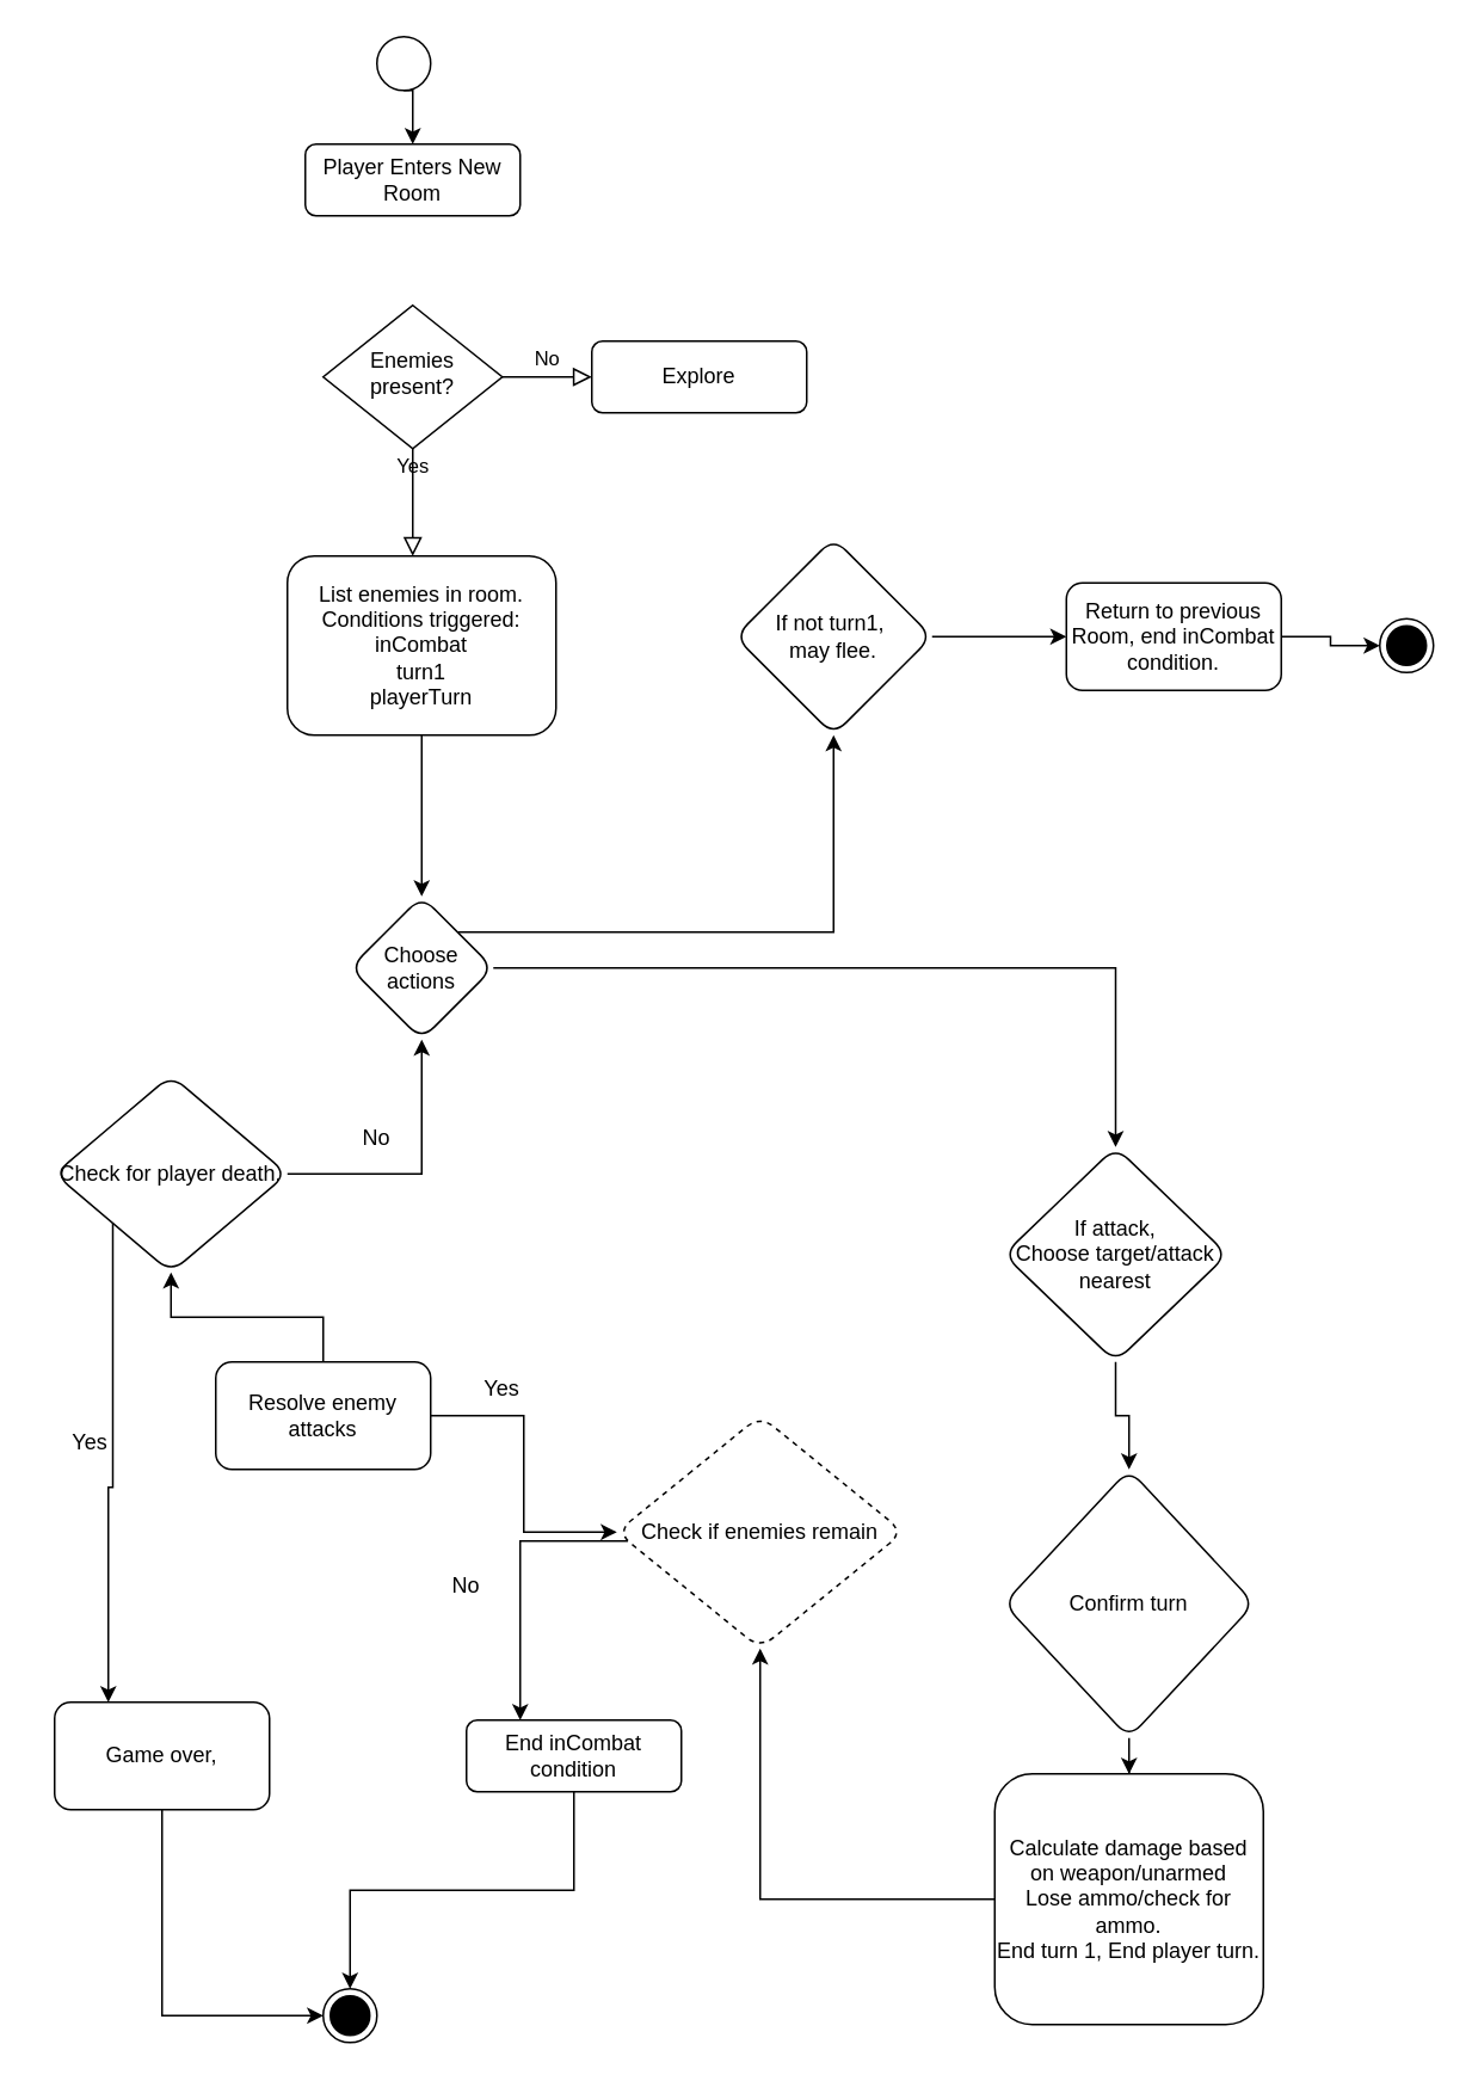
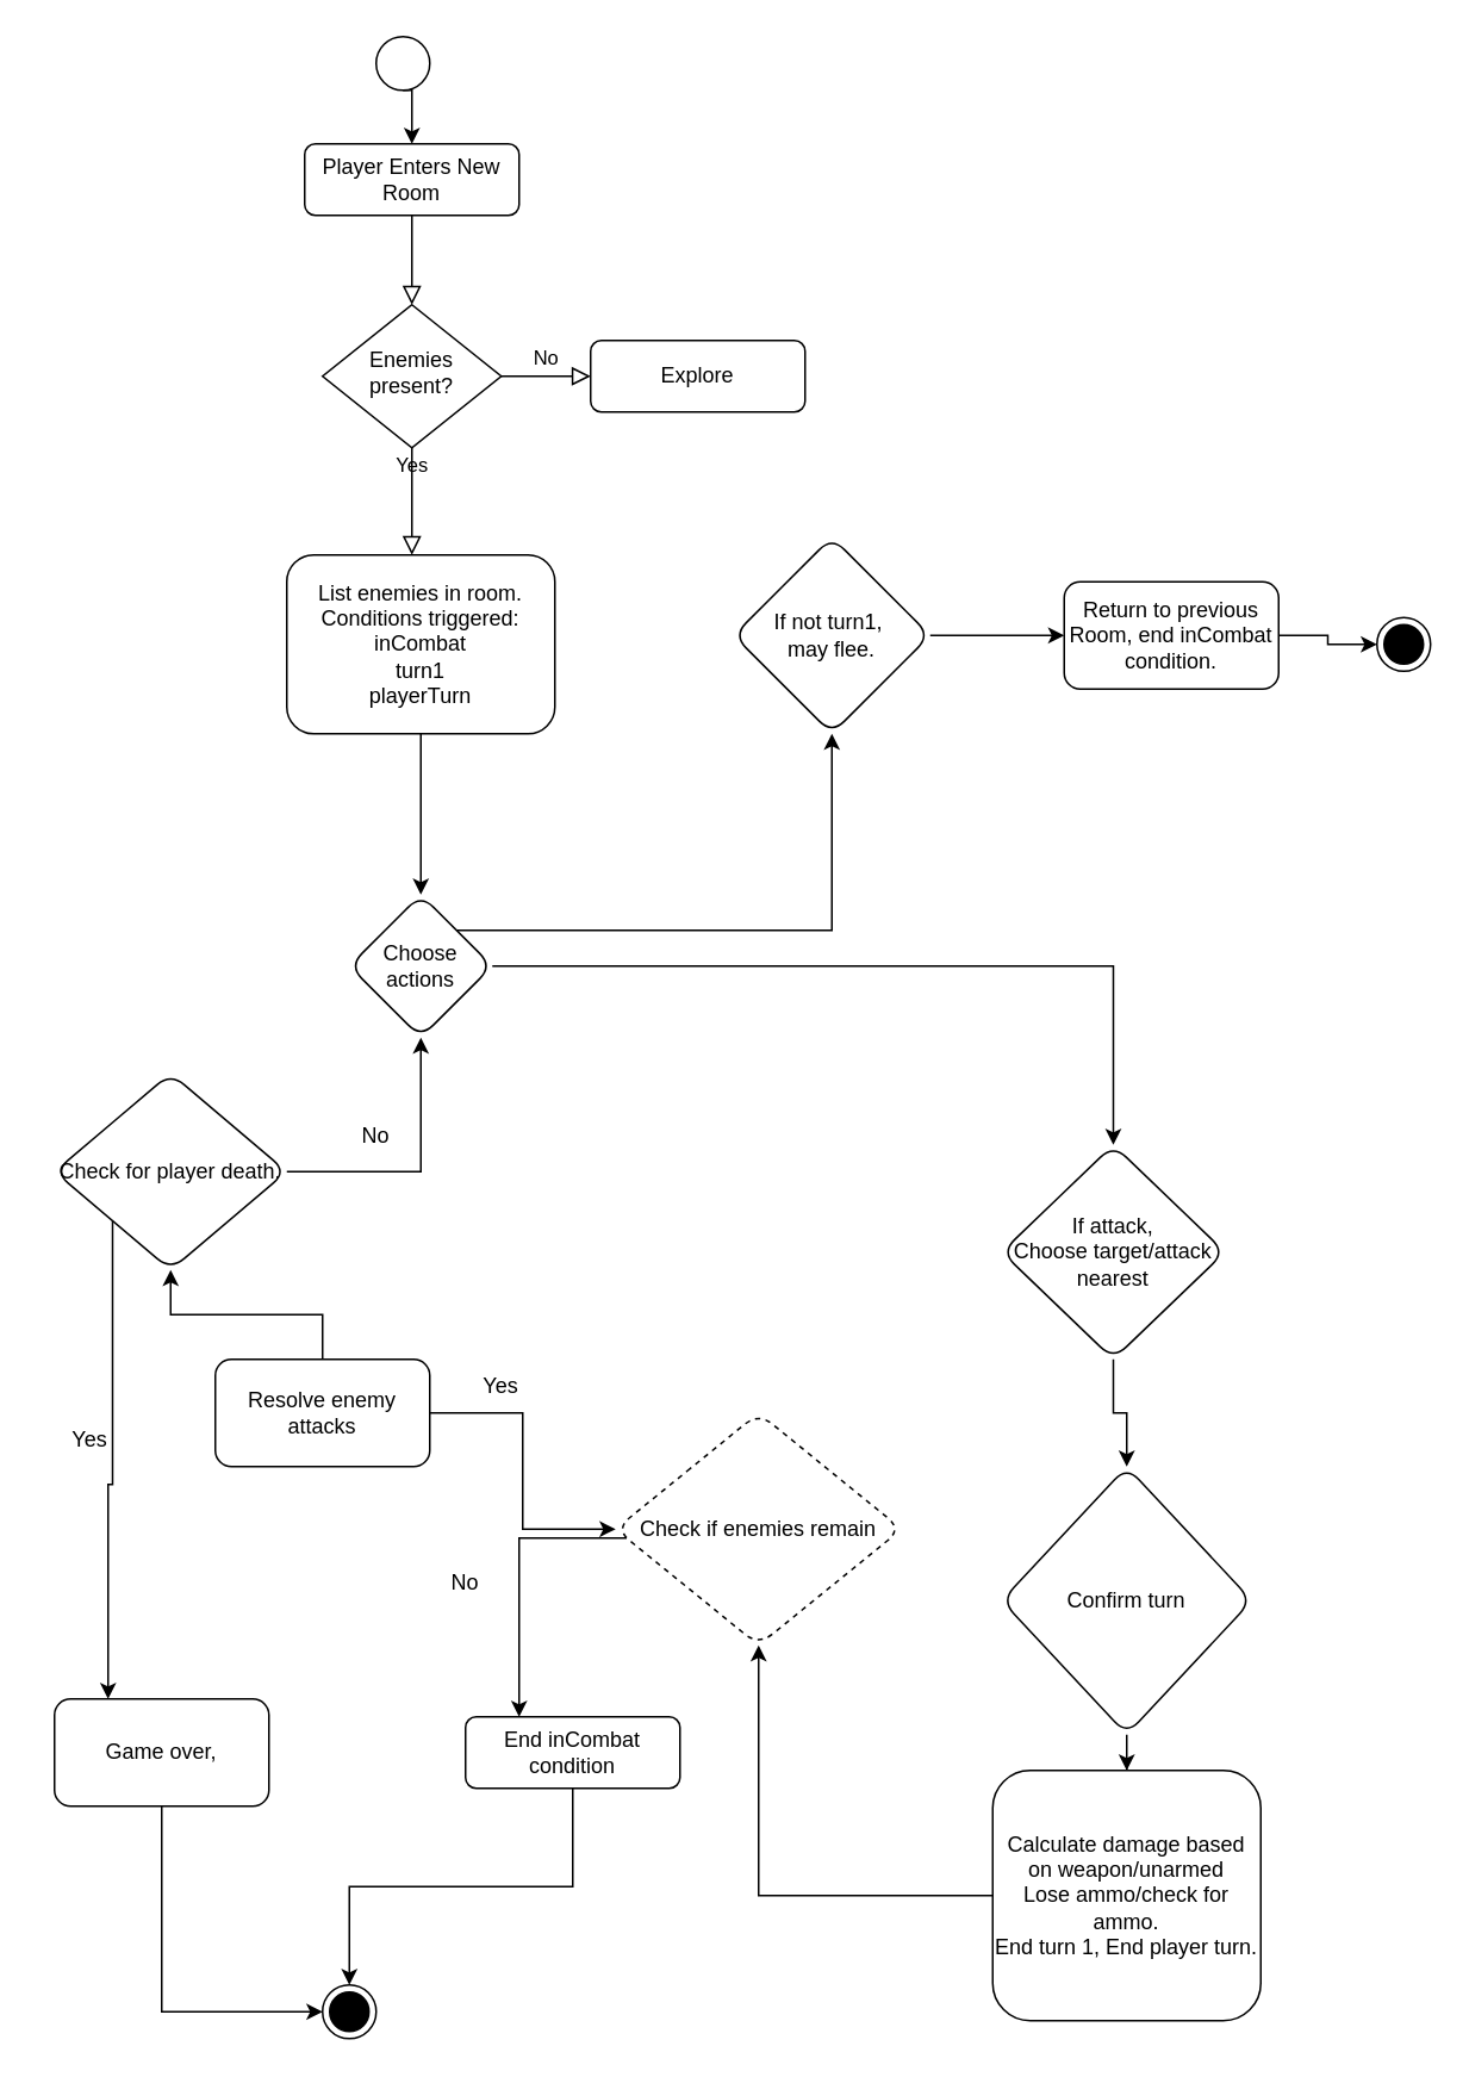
  <mxCell id="0" />
  <mxCell id="1" parent="0" />
+ <mxCell id="2" value="" style="rounded=0;html=1;jettySize=auto;orthogonalLoop=1;fontSize=11;endArrow=block;endFill=0;endSize=8;strokeWidth=1;shadow=0;labelBackgroundColor=none;edgeStyle=orthogonalEdgeStyle;" parent="1" source="3" target="6" edge="1"><mxGeometry relative="1" as="geometry" /></mxCell>
  <mxCell id="3" value="Player Enters New Room" style="rounded=1;whiteSpace=wrap;html=1;fontSize=12;glass=0;strokeWidth=1;shadow=0;" parent="1" vertex="1"><mxGeometry x="170" y="80" width="120" height="40" as="geometry" /></mxCell>
  <mxCell id="4" value="Yes" style="rounded=0;html=1;jettySize=auto;orthogonalLoop=1;fontSize=11;endArrow=block;endFill=0;endSize=8;strokeWidth=1;shadow=0;labelBackgroundColor=none;edgeStyle=orthogonalEdgeStyle;" parent="1" source="6" edge="1"><mxGeometry y="20" relative="1" as="geometry"><mxPoint as="offset" /><mxPoint x="230" y="310" as="targetPoint" /></mxGeometry></mxCell>
  <mxCell id="5" value="No" style="edgeStyle=orthogonalEdgeStyle;rounded=0;html=1;jettySize=auto;orthogonalLoop=1;fontSize=11;endArrow=block;endFill=0;endSize=8;strokeWidth=1;shadow=0;labelBackgroundColor=none;" parent="1" source="6" target="7" edge="1"><mxGeometry y="10" relative="1" as="geometry"><mxPoint as="offset" /></mxGeometry></mxCell>
  <mxCell id="6" value="Enemies present?" style="rhombus;whiteSpace=wrap;html=1;shadow=0;fontFamily=Helvetica;fontSize=12;align=center;strokeWidth=1;spacing=6;spacingTop=-4;" parent="1" vertex="1"><mxGeometry x="180" y="170" width="100" height="80" as="geometry" /></mxCell>
  <mxCell id="7" value="Explore" style="rounded=1;whiteSpace=wrap;html=1;fontSize=12;glass=0;strokeWidth=1;shadow=0;" parent="1" vertex="1"><mxGeometry x="330" y="190" width="120" height="40" as="geometry" /></mxCell>
  <mxCell id="8" value="" style="edgeStyle=orthogonalEdgeStyle;rounded=0;orthogonalLoop=1;jettySize=auto;html=1;exitX=1;exitY=0;exitDx=0;exitDy=0;" parent="1" source="16" target="12" edge="1"><mxGeometry relative="1" as="geometry" /></mxCell>
  <mxCell id="9" value="" style="edgeStyle=orthogonalEdgeStyle;rounded=0;orthogonalLoop=1;jettySize=auto;html=1;" parent="1" source="10" target="16" edge="1"><mxGeometry relative="1" as="geometry" /></mxCell>
  <mxCell id="10" value="List enemies in room.&lt;br&gt;Conditions triggered:&lt;br&gt;inCombat&lt;br&gt;turn1&lt;br&gt;playerTurn" style="rounded=1;whiteSpace=wrap;html=1;" parent="1" vertex="1"><mxGeometry x="160" y="310" width="150" height="100" as="geometry" /></mxCell>
  <mxCell id="11" value="" style="edgeStyle=orthogonalEdgeStyle;rounded=0;orthogonalLoop=1;jettySize=auto;html=1;" parent="1" source="12" target="14" edge="1"><mxGeometry relative="1" as="geometry" /></mxCell>
  <mxCell id="12" value="If not turn1,&amp;nbsp;&lt;br&gt;may flee." style="rhombus;whiteSpace=wrap;html=1;rounded=1;" parent="1" vertex="1"><mxGeometry x="410" y="300" width="110" height="110" as="geometry" /></mxCell>
  <mxCell id="13" style="edgeStyle=orthogonalEdgeStyle;rounded=0;orthogonalLoop=1;jettySize=auto;html=1;exitX=1;exitY=0.5;exitDx=0;exitDy=0;" parent="1" source="14" target="42" edge="1"><mxGeometry relative="1" as="geometry" /></mxCell>
  <mxCell id="14" value="Return to previous Room, end inCombat condition." style="whiteSpace=wrap;html=1;rounded=1;" parent="1" vertex="1"><mxGeometry x="595" y="325" width="120" height="60" as="geometry" /></mxCell>
  <mxCell id="15" value="" style="edgeStyle=orthogonalEdgeStyle;rounded=0;orthogonalLoop=1;jettySize=auto;html=1;" parent="1" source="16" target="18" edge="1"><mxGeometry relative="1" as="geometry" /></mxCell>
  <mxCell id="16" value="Choose actions" style="rhombus;whiteSpace=wrap;html=1;rounded=1;" parent="1" vertex="1"><mxGeometry x="195" y="500" width="80" height="80" as="geometry" /></mxCell>
  <mxCell id="17" value="" style="edgeStyle=orthogonalEdgeStyle;rounded=0;orthogonalLoop=1;jettySize=auto;html=1;" parent="1" source="18" target="20" edge="1"><mxGeometry relative="1" as="geometry" /></mxCell>
  <mxCell id="18" value="If attack,&lt;br&gt;Choose target/attack nearest" style="rhombus;whiteSpace=wrap;html=1;rounded=1;" parent="1" vertex="1"><mxGeometry x="560" y="640" width="125" height="120" as="geometry" /></mxCell>
  <mxCell id="19" value="" style="edgeStyle=orthogonalEdgeStyle;rounded=0;orthogonalLoop=1;jettySize=auto;html=1;" parent="1" source="20" target="22" edge="1"><mxGeometry relative="1" as="geometry" /></mxCell>
  <mxCell id="20" value="Confirm turn" style="rhombus;whiteSpace=wrap;html=1;rounded=1;" parent="1" vertex="1"><mxGeometry x="560" y="820" width="140" height="150" as="geometry" /></mxCell>
  <mxCell id="21" value="" style="edgeStyle=orthogonalEdgeStyle;rounded=0;orthogonalLoop=1;jettySize=auto;html=1;" parent="1" source="22" target="24" edge="1"><mxGeometry relative="1" as="geometry" /></mxCell>
  <mxCell id="22" value="Calculate damage based on weapon/unarmed&lt;br&gt;Lose ammo/check for ammo.&lt;br&gt;End turn 1, End player turn." style="whiteSpace=wrap;html=1;rounded=1;" parent="1" vertex="1"><mxGeometry x="555" y="990" width="150" height="140" as="geometry" /></mxCell>
  <mxCell id="23" value="" style="edgeStyle=orthogonalEdgeStyle;rounded=0;orthogonalLoop=1;jettySize=auto;html=1;" parent="1" source="24" target="26" edge="1"><mxGeometry relative="1" as="geometry"><Array as="points"><mxPoint x="290" y="860" /></Array></mxGeometry></mxCell>
  <mxCell id="24" value="Check if enemies remain" style="rhombus;whiteSpace=wrap;html=1;rounded=1;dashed=1;" parent="1" vertex="1"><mxGeometry x="344" y="790" width="160" height="130" as="geometry" /></mxCell>
  <mxCell id="25" style="edgeStyle=orthogonalEdgeStyle;rounded=0;orthogonalLoop=1;jettySize=auto;html=1;exitX=0.5;exitY=1;exitDx=0;exitDy=0;entryX=0.5;entryY=0;entryDx=0;entryDy=0;" parent="1" source="26" target="41" edge="1"><mxGeometry relative="1" as="geometry" /></mxCell>
  <mxCell id="26" value="End inCombat condition" style="whiteSpace=wrap;html=1;rounded=1;" parent="1" vertex="1"><mxGeometry x="260" y="960" width="120" height="40" as="geometry" /></mxCell>
  <mxCell id="27" value="No" style="text;html=1;strokeColor=none;fillColor=none;align=center;verticalAlign=middle;whiteSpace=wrap;rounded=0;" parent="1" vertex="1"><mxGeometry x="230" y="870" width="60" height="30" as="geometry" /></mxCell>
  <mxCell id="28" style="edgeStyle=orthogonalEdgeStyle;rounded=0;orthogonalLoop=1;jettySize=auto;html=1;exitX=1;exitY=0.5;exitDx=0;exitDy=0;" parent="1" source="30" target="24" edge="1"><mxGeometry relative="1" as="geometry" /></mxCell>
  <mxCell id="29" value="" style="edgeStyle=orthogonalEdgeStyle;rounded=0;orthogonalLoop=1;jettySize=auto;html=1;" parent="1" source="30" target="34" edge="1"><mxGeometry relative="1" as="geometry" /></mxCell>
  <mxCell id="30" value="Resolve enemy attacks" style="rounded=1;whiteSpace=wrap;html=1;" parent="1" vertex="1"><mxGeometry x="120" y="760" width="120" height="60" as="geometry" /></mxCell>
  <mxCell id="31" value="Yes" style="text;html=1;strokeColor=none;fillColor=none;align=center;verticalAlign=middle;whiteSpace=wrap;rounded=0;" parent="1" vertex="1"><mxGeometry x="250" y="760" width="60" height="30" as="geometry" /></mxCell>
  <mxCell id="32" style="edgeStyle=orthogonalEdgeStyle;rounded=0;orthogonalLoop=1;jettySize=auto;html=1;exitX=1;exitY=0.5;exitDx=0;exitDy=0;entryX=0.5;entryY=1;entryDx=0;entryDy=0;" parent="1" source="34" target="16" edge="1"><mxGeometry relative="1" as="geometry" /></mxCell>
  <mxCell id="33" style="edgeStyle=orthogonalEdgeStyle;rounded=0;orthogonalLoop=1;jettySize=auto;html=1;exitX=0;exitY=1;exitDx=0;exitDy=0;entryX=0.25;entryY=0;entryDx=0;entryDy=0;" parent="1" source="34" target="37" edge="1"><mxGeometry relative="1" as="geometry" /></mxCell>
  <mxCell id="34" value="Check for player death." style="rhombus;whiteSpace=wrap;html=1;rounded=1;" parent="1" vertex="1"><mxGeometry x="30" y="600" width="130" height="110" as="geometry" /></mxCell>
  <mxCell id="35" value="No" style="text;html=1;strokeColor=none;fillColor=none;align=center;verticalAlign=middle;whiteSpace=wrap;rounded=0;" parent="1" vertex="1"><mxGeometry x="180" y="620" width="60" height="30" as="geometry" /></mxCell>
  <mxCell id="36" style="edgeStyle=orthogonalEdgeStyle;rounded=0;orthogonalLoop=1;jettySize=auto;html=1;exitX=0.5;exitY=1;exitDx=0;exitDy=0;entryX=0;entryY=0.5;entryDx=0;entryDy=0;" parent="1" source="37" target="41" edge="1"><mxGeometry relative="1" as="geometry" /></mxCell>
  <mxCell id="37" value="Game over," style="rounded=1;whiteSpace=wrap;html=1;" parent="1" vertex="1"><mxGeometry x="30" y="950" width="120" height="60" as="geometry" /></mxCell>
  <mxCell id="38" value="Yes" style="text;html=1;strokeColor=none;fillColor=none;align=center;verticalAlign=middle;whiteSpace=wrap;rounded=0;" parent="1" vertex="1"><mxGeometry x="20" y="790" width="60" height="30" as="geometry" /></mxCell>
  <mxCell id="39" style="edgeStyle=orthogonalEdgeStyle;rounded=0;orthogonalLoop=1;jettySize=auto;html=1;exitX=0.5;exitY=1;exitDx=0;exitDy=0;entryX=0.5;entryY=0;entryDx=0;entryDy=0;" parent="1" source="40" target="3" edge="1"><mxGeometry relative="1" as="geometry" /></mxCell>
  <mxCell id="40" value="" style="ellipse;" parent="1" vertex="1"><mxGeometry x="210" y="20" width="30" height="30" as="geometry" /></mxCell>
  <mxCell id="41" value="" style="ellipse;html=1;shape=endState;fillColor=strokeColor;" parent="1" vertex="1"><mxGeometry x="180" y="1110" width="30" height="30" as="geometry" /></mxCell>
  <mxCell id="42" value="" style="ellipse;html=1;shape=endState;fillColor=strokeColor;" parent="1" vertex="1"><mxGeometry x="770" y="345" width="30" height="30" as="geometry" /></mxCell>
